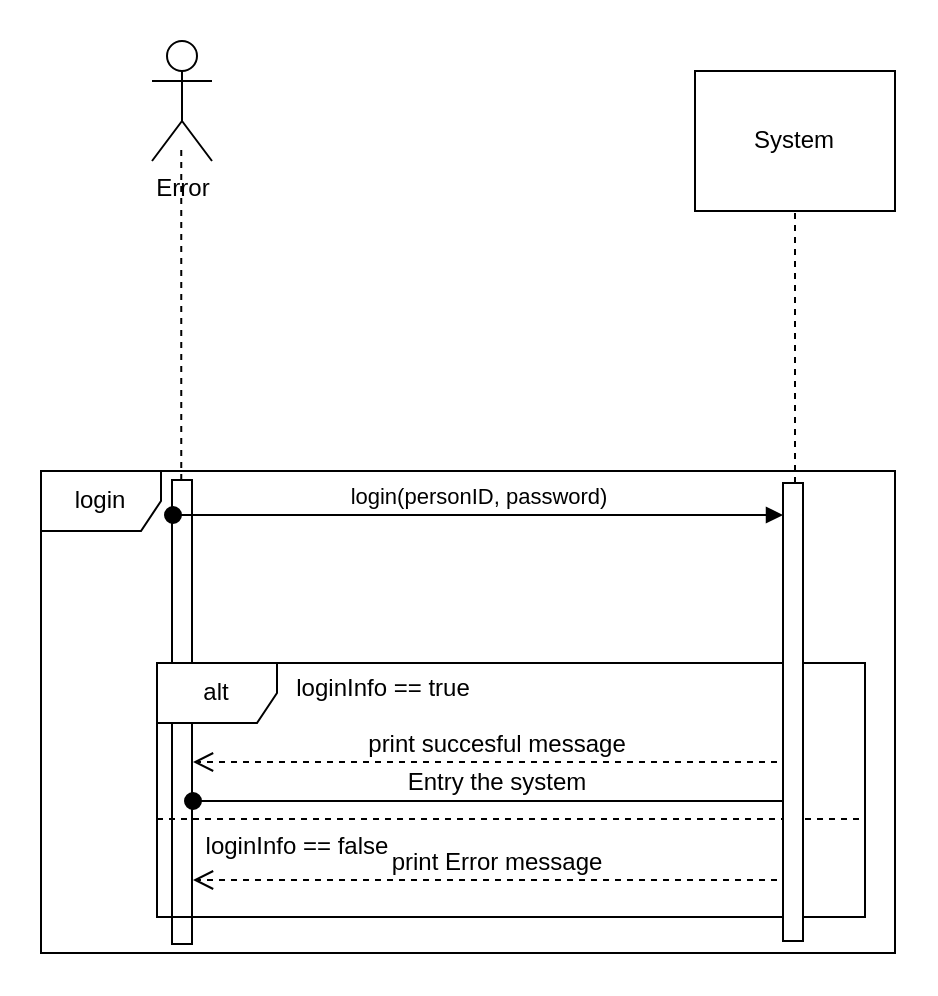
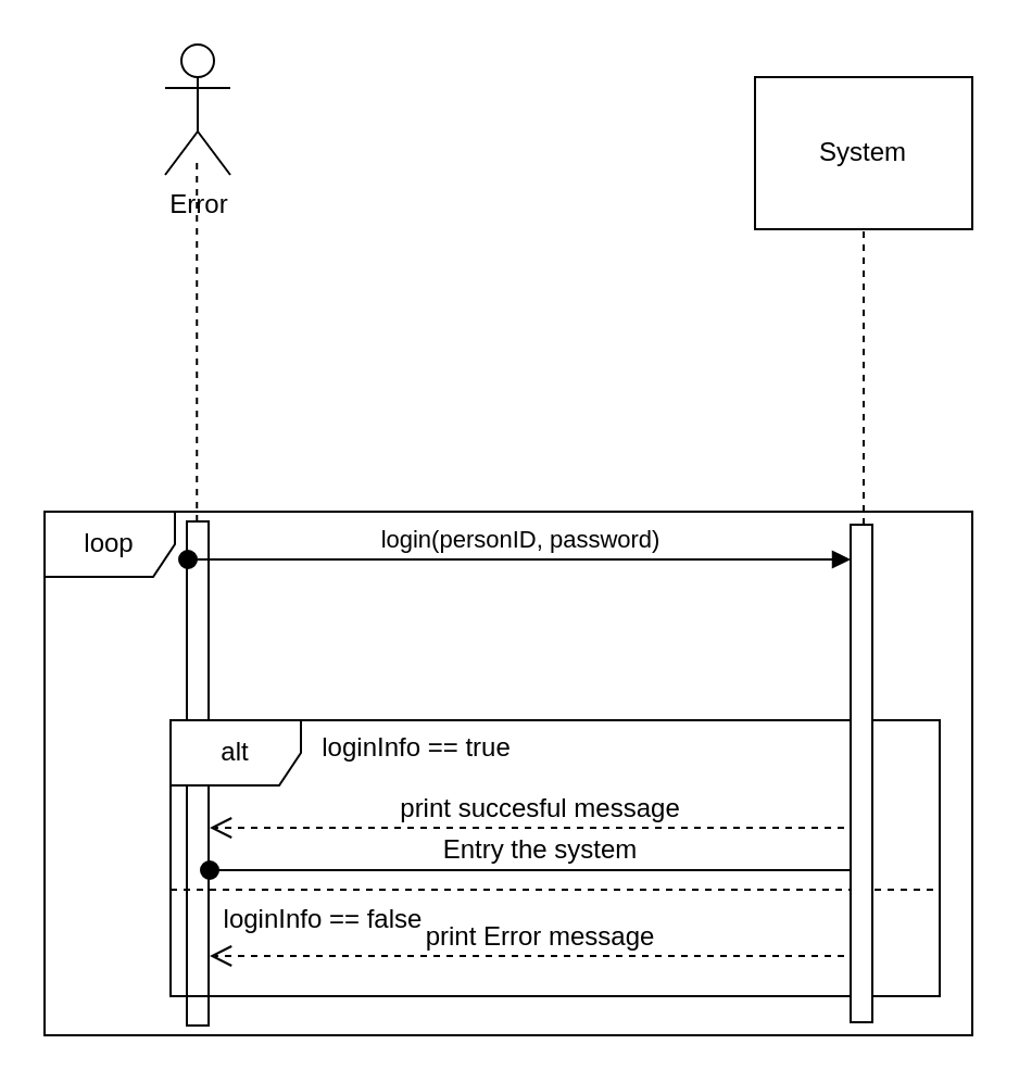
  <mxCell id="0" />
  <mxCell id="1" parent="0" />
  <mxCell id="2" value="" style="html=1;points=[[0,0,0,0,5],[0,1,0,0,-5],[1,0,0,0,5],[1,1,0,0,-5]];perimeter=orthogonalPerimeter;outlineConnect=0;targetShapes=umlLifeline;portConstraint=eastwest;newEdgeStyle={&quot;curved&quot;:0,&quot;rounded&quot;:0};labelBackgroundColor=none;" vertex="1" parent="1"><mxGeometry x="85.5" y="239.5" width="10" height="232" as="geometry" /></mxCell>
  <mxCell id="3" value="alt" style="shape=umlFrame;whiteSpace=wrap;html=1;pointerEvents=0;labelBackgroundColor=none;" vertex="1" parent="1"><mxGeometry x="78" y="331" width="354" height="127" as="geometry" /></mxCell>
  <mxCell id="4" value="" style="line;strokeWidth=1;fillColor=none;align=left;verticalAlign=middle;spacingTop=-1;spacingLeft=3;spacingRight=3;rotatable=0;labelPosition=right;points=[];portConstraint=eastwest;dashed=1;labelBackgroundColor=none;" vertex="1" parent="1"><mxGeometry x="78" y="405" width="351" height="8" as="geometry" /></mxCell>
  <mxCell id="5" value="loginInfo == true" style="text;html=1;align=center;verticalAlign=middle;resizable=0;points=[];autosize=1;strokeColor=none;fillColor=none;labelBackgroundColor=none;" vertex="1" parent="1"><mxGeometry x="138" y="331" width="105" height="26" as="geometry" /></mxCell>
  <mxCell id="6" value="loginInfo == false" style="text;html=1;align=center;verticalAlign=middle;resizable=0;points=[];autosize=1;strokeColor=none;fillColor=none;labelBackgroundColor=none;" vertex="1" parent="1"><mxGeometry x="93" y="410" width="109" height="26" as="geometry" /></mxCell>
  <mxCell id="7" value="&lt;font style=&quot;font-size: 12px;&quot;&gt;print Error message&lt;/font&gt;" style="html=1;verticalAlign=bottom;endArrow=open;endSize=8;curved=0;rounded=0;dashed=1;labelBackgroundColor=none;fontColor=default;" edge="1" parent="1"><mxGeometry relative="1" as="geometry"><mxPoint x="400" y="439.5" as="sourcePoint" /><mxPoint x="96" y="439.5" as="targetPoint" /></mxGeometry></mxCell>
- <mxCell id="8" value="login" style="shape=umlFrame;whiteSpace=wrap;html=1;pointerEvents=0;labelBackgroundColor=none;" vertex="1" parent="1"><mxGeometry x="20" y="235" width="427" height="241" as="geometry" /></mxCell>
+ <mxCell id="8" value="loop" style="shape=umlFrame;whiteSpace=wrap;html=1;pointerEvents=0;labelBackgroundColor=none;" vertex="1" parent="1"><mxGeometry x="20" y="235" width="427" height="241" as="geometry" /></mxCell>
  <mxCell id="9" value="&lt;font style=&quot;font-size: 12px;&quot;&gt;print succesful message&lt;/font&gt;" style="html=1;verticalAlign=bottom;endArrow=open;dashed=1;endSize=8;curved=0;rounded=0;labelBackgroundColor=none;fontColor=default;" edge="1" parent="1"><mxGeometry relative="1" as="geometry"><mxPoint x="400" y="380.5" as="sourcePoint" /><mxPoint x="96" y="380.5" as="targetPoint" /></mxGeometry></mxCell>
  <mxCell id="10" value="&lt;font style=&quot;font-size: 12px;&quot;&gt;Entry the system&lt;/font&gt;" style="html=1;verticalAlign=bottom;startArrow=oval;startFill=1;endArrow=block;startSize=8;curved=0;rounded=0;labelBackgroundColor=none;fontColor=default;" edge="1" parent="1"><mxGeometry width="60" relative="1" as="geometry"><mxPoint x="96" y="400" as="sourcePoint" /><mxPoint x="400" y="400" as="targetPoint" /><mxPoint as="offset" /></mxGeometry></mxCell>
  <mxCell id="11" value="" style="html=1;points=[[0,0,0,0,5],[0,1,0,0,-5],[1,0,0,0,5],[1,1,0,0,-5]];perimeter=orthogonalPerimeter;outlineConnect=0;targetShapes=umlLifeline;portConstraint=eastwest;newEdgeStyle={&quot;curved&quot;:0,&quot;rounded&quot;:0};labelBackgroundColor=none;" vertex="1" parent="1"><mxGeometry x="391" y="241" width="10" height="229" as="geometry" /></mxCell>
  <mxCell id="12" value="Error" style="shape=umlActor;verticalLabelPosition=bottom;verticalAlign=top;html=1;outlineConnect=0;" vertex="1" parent="1"><mxGeometry x="75.5" y="20" width="30" height="60" as="geometry" /></mxCell>
  <mxCell id="13" value="System" style="rounded=0;whiteSpace=wrap;html=1;" vertex="1" parent="1"><mxGeometry x="347" y="35" width="100" height="70" as="geometry" /></mxCell>
  <mxCell id="14" value="" style="endArrow=none;dashed=1;html=1;rounded=0;entryX=0.5;entryY=1;entryDx=0;entryDy=0;" edge="1" parent="1" source="11" target="13"><mxGeometry width="50" height="50" relative="1" as="geometry"><mxPoint x="397" y="230" as="sourcePoint" /><mxPoint x="426" y="90" as="targetPoint" /></mxGeometry></mxCell>
  <mxCell id="15" value="" style="endArrow=none;dashed=1;html=1;rounded=0;entryX=0.5;entryY=1;entryDx=0;entryDy=0;" edge="1" parent="1" source="2"><mxGeometry width="50" height="50" relative="1" as="geometry"><mxPoint x="90.13" y="235" as="sourcePoint" /><mxPoint x="90.13" y="74" as="targetPoint" /></mxGeometry></mxCell>
  <mxCell id="16" value="login(personID, password)" style="html=1;verticalAlign=bottom;startArrow=oval;endArrow=block;startSize=8;curved=0;rounded=0;labelBackgroundColor=none;fontColor=default;" edge="1" parent="1"><mxGeometry relative="1" as="geometry"><mxPoint x="86" y="257" as="sourcePoint" /><mxPoint x="391" y="257" as="targetPoint" /></mxGeometry></mxCell>
